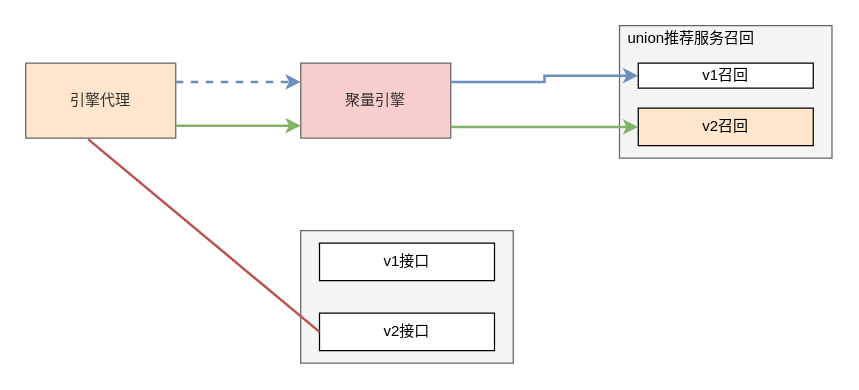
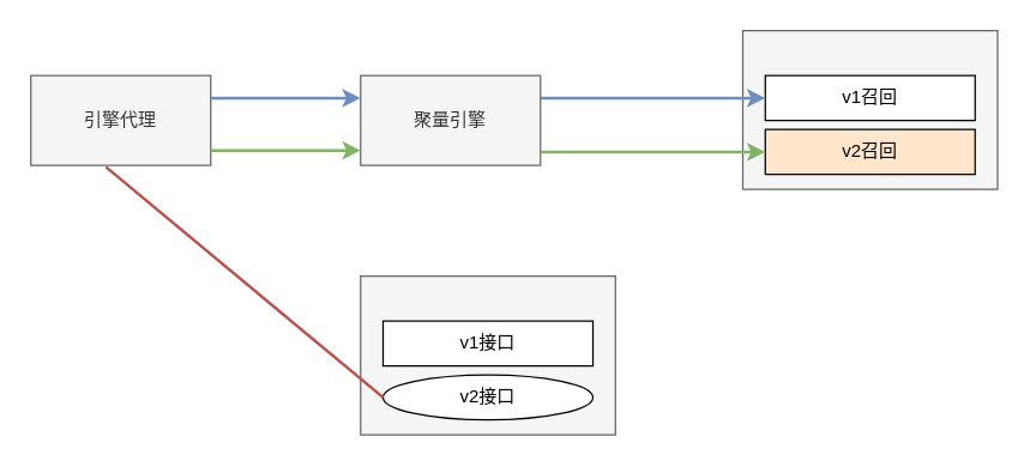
  <mxCell id="0" />
  <mxCell id="1" parent="0" />
- <mxCell id="2" value="引擎代理" style="rounded=0;whiteSpace=wrap;html=1;fillColor=#ffe6cc;fontColor=#333333;strokeColor=#666666;" vertex="1" parent="1"><mxGeometry x="20" y="50" width="120" height="60" as="geometry" /></mxCell>
- <mxCell id="3" value="聚量引擎" style="rounded=0;whiteSpace=wrap;html=1;fillColor=#f8cecc;fontColor=#333333;strokeColor=#666666;" vertex="1" parent="1"><mxGeometry x="240" y="50" width="120" height="60" as="geometry" /></mxCell>
+ <mxCell id="2" value="引擎代理" style="rounded=0;whiteSpace=wrap;html=1;fillColor=#f5f5f5;fontColor=#333333;strokeColor=#666666;" vertex="1" parent="1"><mxGeometry x="20" y="50" width="120" height="60" as="geometry" /></mxCell>
+ <mxCell id="3" value="聚量引擎" style="rounded=0;whiteSpace=wrap;html=1;fillColor=#f5f5f5;fontColor=#333333;strokeColor=#666666;" vertex="1" parent="1"><mxGeometry x="240" y="50" width="120" height="60" as="geometry" /></mxCell>
  <mxCell id="4" value="" style="rounded=0;whiteSpace=wrap;html=1;fillColor=#f5f5f5;fontColor=#333333;strokeColor=#666666;" vertex="1" parent="1"><mxGeometry x="240" y="184" width="170" height="106" as="geometry" /></mxCell>
- <mxCell id="5" value="v1接口" style="rounded=0;whiteSpace=wrap;html=1;" vertex="1" parent="1"><mxGeometry x="255" y="194" width="140" height="30" as="geometry" /></mxCell>
- <mxCell id="6" value="v2接口" style="rounded=0;whiteSpace=wrap;html=1;" vertex="1" parent="1"><mxGeometry x="255" y="250" width="140" height="30" as="geometry" /></mxCell>
+ <mxCell id="5" value="v1接口" style="rounded=0;whiteSpace=wrap;html=1;" vertex="1" parent="1"><mxGeometry x="255" y="214" width="140" height="30" as="geometry" /></mxCell>
+ <mxCell id="6" value="v2接口" style="ellipse;whiteSpace=wrap;html=1;" vertex="1" parent="1"><mxGeometry x="255" y="250" width="140" height="30" as="geometry" /></mxCell>
  <mxCell id="7" value="" style="rounded=0;whiteSpace=wrap;html=1;fillColor=#f5f5f5;fontColor=#333333;strokeColor=#666666;" vertex="1" parent="1"><mxGeometry x="495" y="20" width="170" height="106" as="geometry" /></mxCell>
- <mxCell id="8" value="union推荐服务召回" style="text;html=1;strokeColor=none;fillColor=none;align=center;verticalAlign=middle;whiteSpace=wrap;rounded=0;" vertex="1" parent="1"><mxGeometry x="495" y="20" width="115" height="20" as="geometry" /></mxCell>
- <mxCell id="9" value="v1召回" style="rounded=0;whiteSpace=wrap;html=1;" vertex="1" parent="1"><mxGeometry x="510" y="50" width="140" height="20" as="geometry" /></mxCell>
+ <mxCell id="9" value="v1召回" style="rounded=0;whiteSpace=wrap;html=1;" vertex="1" parent="1"><mxGeometry x="510" y="50" width="140" height="30" as="geometry" /></mxCell>
  <mxCell id="10" value="v2召回" style="rounded=0;whiteSpace=wrap;html=1;fillColor=#ffe6cc;" vertex="1" parent="1"><mxGeometry x="510" y="86" width="140" height="30" as="geometry" /></mxCell>
  <mxCell id="11" style="edgeStyle=orthogonalEdgeStyle;rounded=0;orthogonalLoop=1;jettySize=auto;html=1;exitX=1;exitY=0.25;exitDx=0;exitDy=0;entryX=0;entryY=0.5;entryDx=0;entryDy=0;strokeColor=#6c8ebf;fillColor=#dae8fc;strokeWidth=2;" edge="1" parent="1" source="3" target="9"><mxGeometry relative="1" as="geometry"><mxPoint x="460" y="30" as="targetPoint" /></mxGeometry></mxCell>
  <mxCell id="12" value="" style="endArrow=classic;html=1;rounded=0;entryX=0;entryY=0.5;entryDx=0;entryDy=0;fillColor=#d5e8d4;strokeColor=#82b366;strokeWidth=2;" edge="1" parent="1" target="10"><mxGeometry width="50" height="50" relative="1" as="geometry"><mxPoint x="360" y="101" as="sourcePoint" /><mxPoint x="440" y="90" as="targetPoint" /></mxGeometry></mxCell>
  <mxCell id="13" value="" style="endArrow=none;html=1;rounded=0;exitX=0.417;exitY=1.017;exitDx=0;exitDy=0;exitPerimeter=0;entryX=0;entryY=0.5;entryDx=0;entryDy=0;fillColor=#f8cecc;strokeColor=#b85450;strokeWidth=2;" edge="1" parent="1" source="2" target="6"><mxGeometry width="50" height="50" relative="1" as="geometry"><mxPoint x="120" y="260" as="sourcePoint" /><mxPoint x="170" y="210" as="targetPoint" /></mxGeometry></mxCell>
- <mxCell id="14" value="" style="endArrow=classic;html=1;rounded=0;exitX=1;exitY=0.25;exitDx=0;exitDy=0;entryX=0;entryY=0.25;entryDx=0;entryDy=0;strokeColor=#6c8ebf;fillColor=#dae8fc;strokeWidth=2;dashed=1;" edge="1" parent="1" source="2" target="3"><mxGeometry width="50" height="50" relative="1" as="geometry"><mxPoint x="150" y="40" as="sourcePoint" /><mxPoint x="200" y="-10" as="targetPoint" /></mxGeometry></mxCell>
+ <mxCell id="14" value="" style="endArrow=classic;html=1;rounded=0;exitX=1;exitY=0.25;exitDx=0;exitDy=0;entryX=0;entryY=0.25;entryDx=0;entryDy=0;strokeColor=#6c8ebf;fillColor=#dae8fc;strokeWidth=2;" edge="1" parent="1" source="2" target="3"><mxGeometry width="50" height="50" relative="1" as="geometry"><mxPoint x="150" y="40" as="sourcePoint" /><mxPoint x="200" y="-10" as="targetPoint" /></mxGeometry></mxCell>
  <mxCell id="15" value="" style="endArrow=classic;html=1;rounded=0;fillColor=#d5e8d4;strokeColor=#82b366;strokeWidth=2;" edge="1" parent="1"><mxGeometry width="50" height="50" relative="1" as="geometry"><mxPoint x="140" y="100" as="sourcePoint" /><mxPoint x="240" y="100" as="targetPoint" /></mxGeometry></mxCell>
